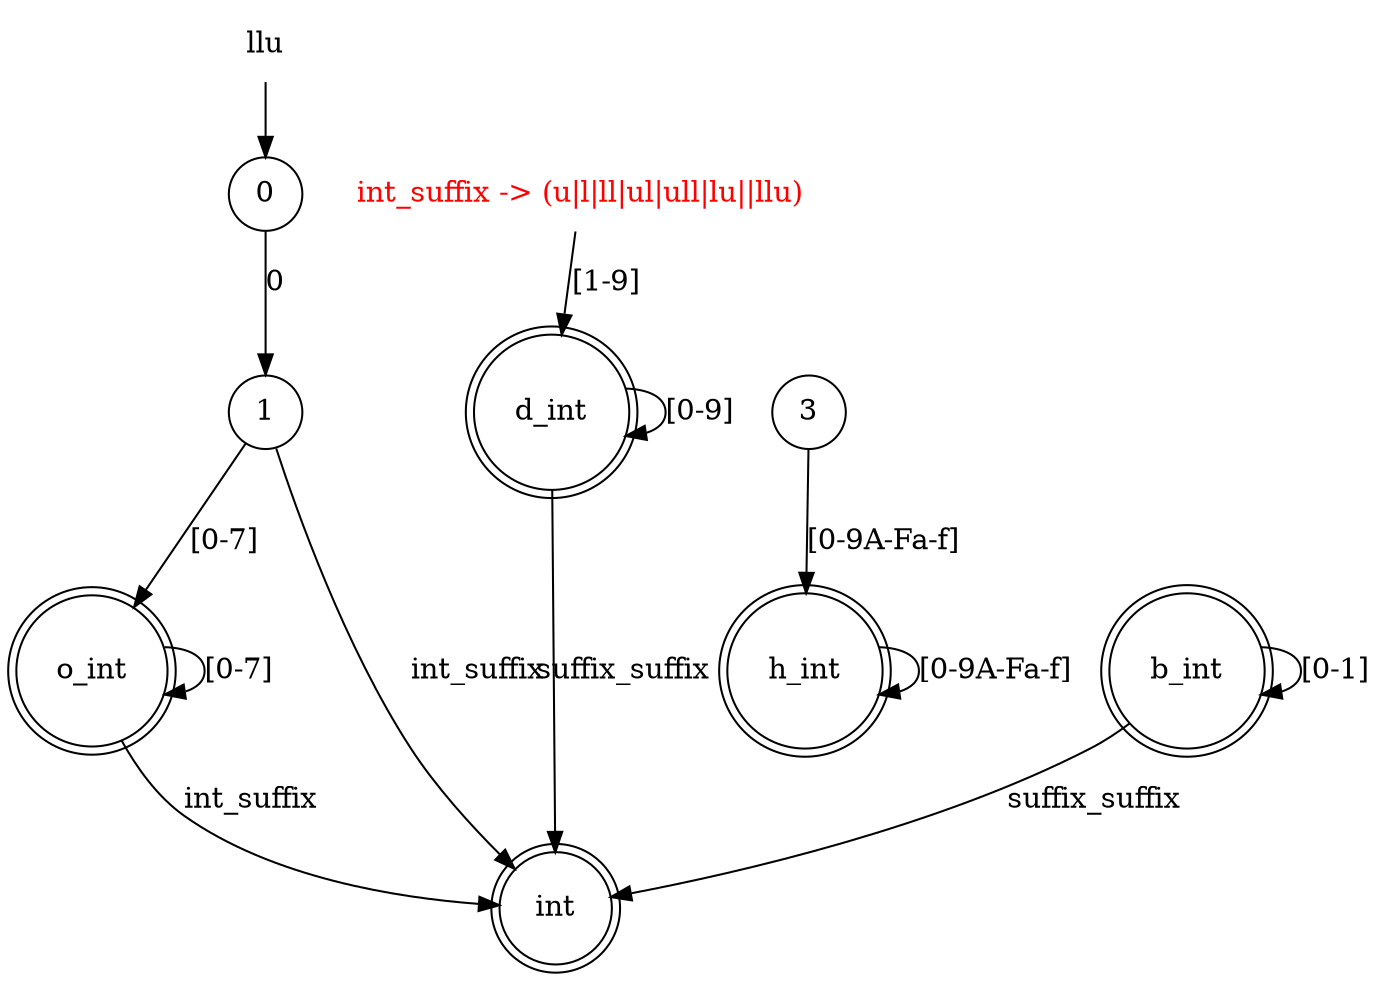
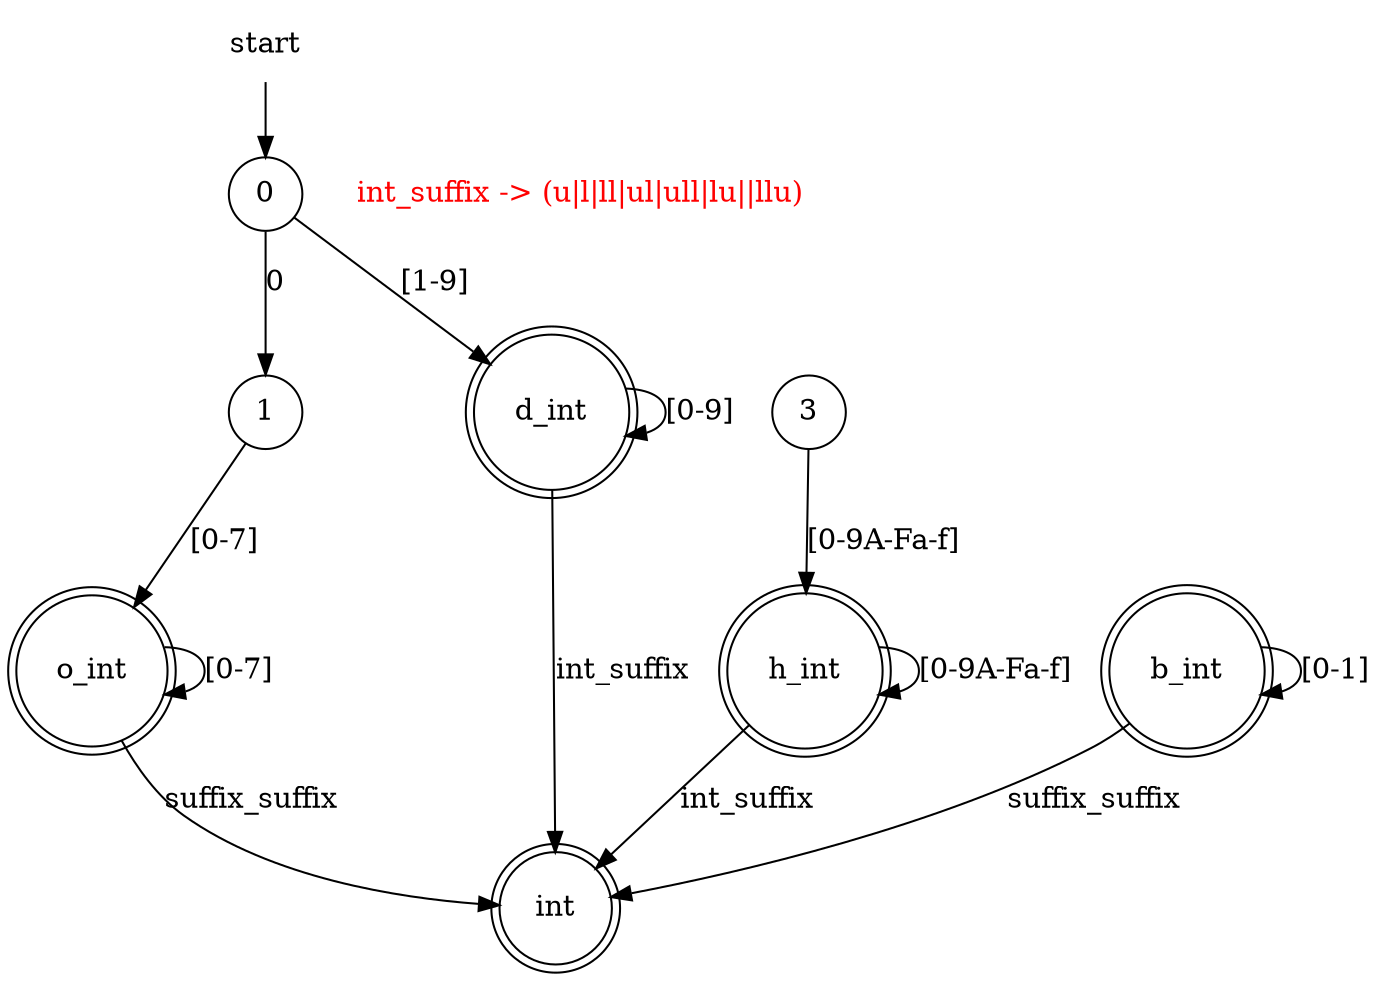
  digraph {
    node [shape=doublecircle]
-   start [shape=plaintext label=llu]
+   start [shape=plaintext]
    0 [shape=circle]
    1 [shape=circle]
    d_int
    o_int
    int
    3 [shape=circle]
    h_int
    b_int
    n10 [fontcolor=red label="int_suffix -> (u|l|ll|ul|ull|lu||llu)" shape=plaintext]
    start -> 0
    0 -> 1 [label=0]
-   n10 -> d_int [label="[1-9]"]
+   0 -> d_int [label="[1-9]"]
    1 -> o_int [label="[0-7]"]
    d_int -> d_int [label="[0-9]"]
-   d_int -> int [label=suffix_suffix]
+   d_int -> int [label=int_suffix]
    o_int -> o_int [label="[0-7]"]
-   o_int -> int [label=int_suffix]
+   o_int -> int [label=suffix_suffix]
    3 -> h_int [label="[0-9A-Fa-f]"]
-   1 -> int [label=int_suffix]
+   h_int -> int [label=int_suffix]
    h_int -> h_int [label="[0-9A-Fa-f]"]
    b_int -> int [label=suffix_suffix]
    b_int -> b_int [label="[0-1]"]
  }
